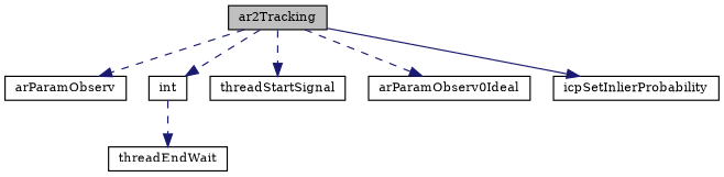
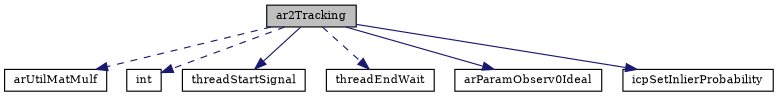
  digraph {
    fontname="DejaVu Serif"
    rankdir=TB
    node [color=black fillcolor=white fontname="DejaVu Serif" fontsize=10 shape=record style=filled]
    edge [color=midnightblue fontname="DejaVu Serif" fontsize=10 labelfontname=Helvetica labelfontsize=10 style=dashed]
    n1 [fillcolor=grey75 fontcolor=black height=0.2 label=ar2Tracking width=0.4]
-   n2 [height=0.2 label=arParamObserv width=0.4]
+   n2 [height=0.2 label=arUtilMatMulf width=0.4]
    n3 [height=0.2 label=int width=0.4]
    n4 [height=0.2 label=threadStartSignal width=0.4]
    n5 [height=0.2 label=threadEndWait width=0.4]
    n6 [height=0.2 label=arParamObserv0Ideal width=0.4]
    n7 [height=0.2 label=icpSetInlierProbability width=0.4]
    n1 -> n2
    n1 -> n3
-   n1 -> n4
-   n3 -> n5
-   n1 -> n6
+   n1 -> n4 [style=solid]
+   n1 -> n5
+   n1 -> n6 [style=solid]
    n1 -> n7 [style=solid]
  }
